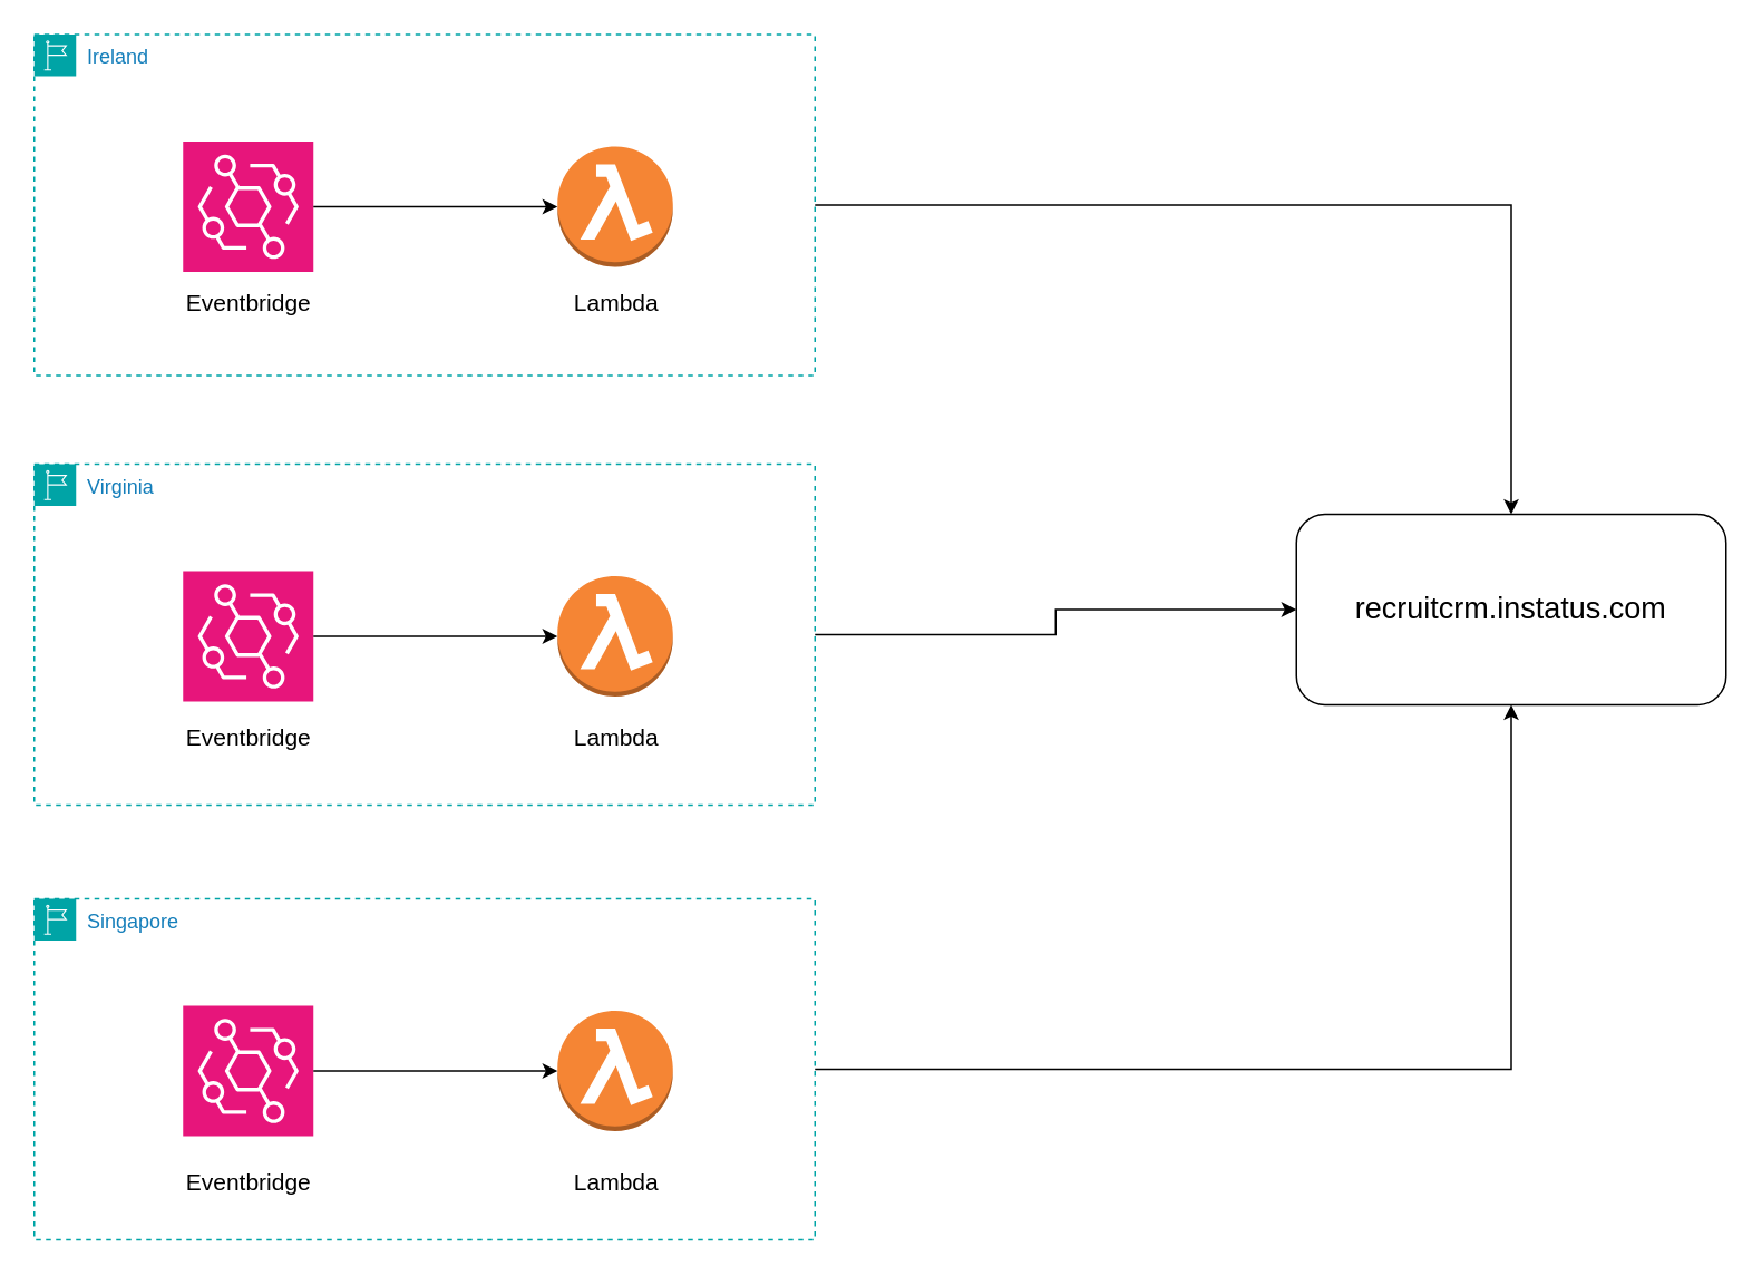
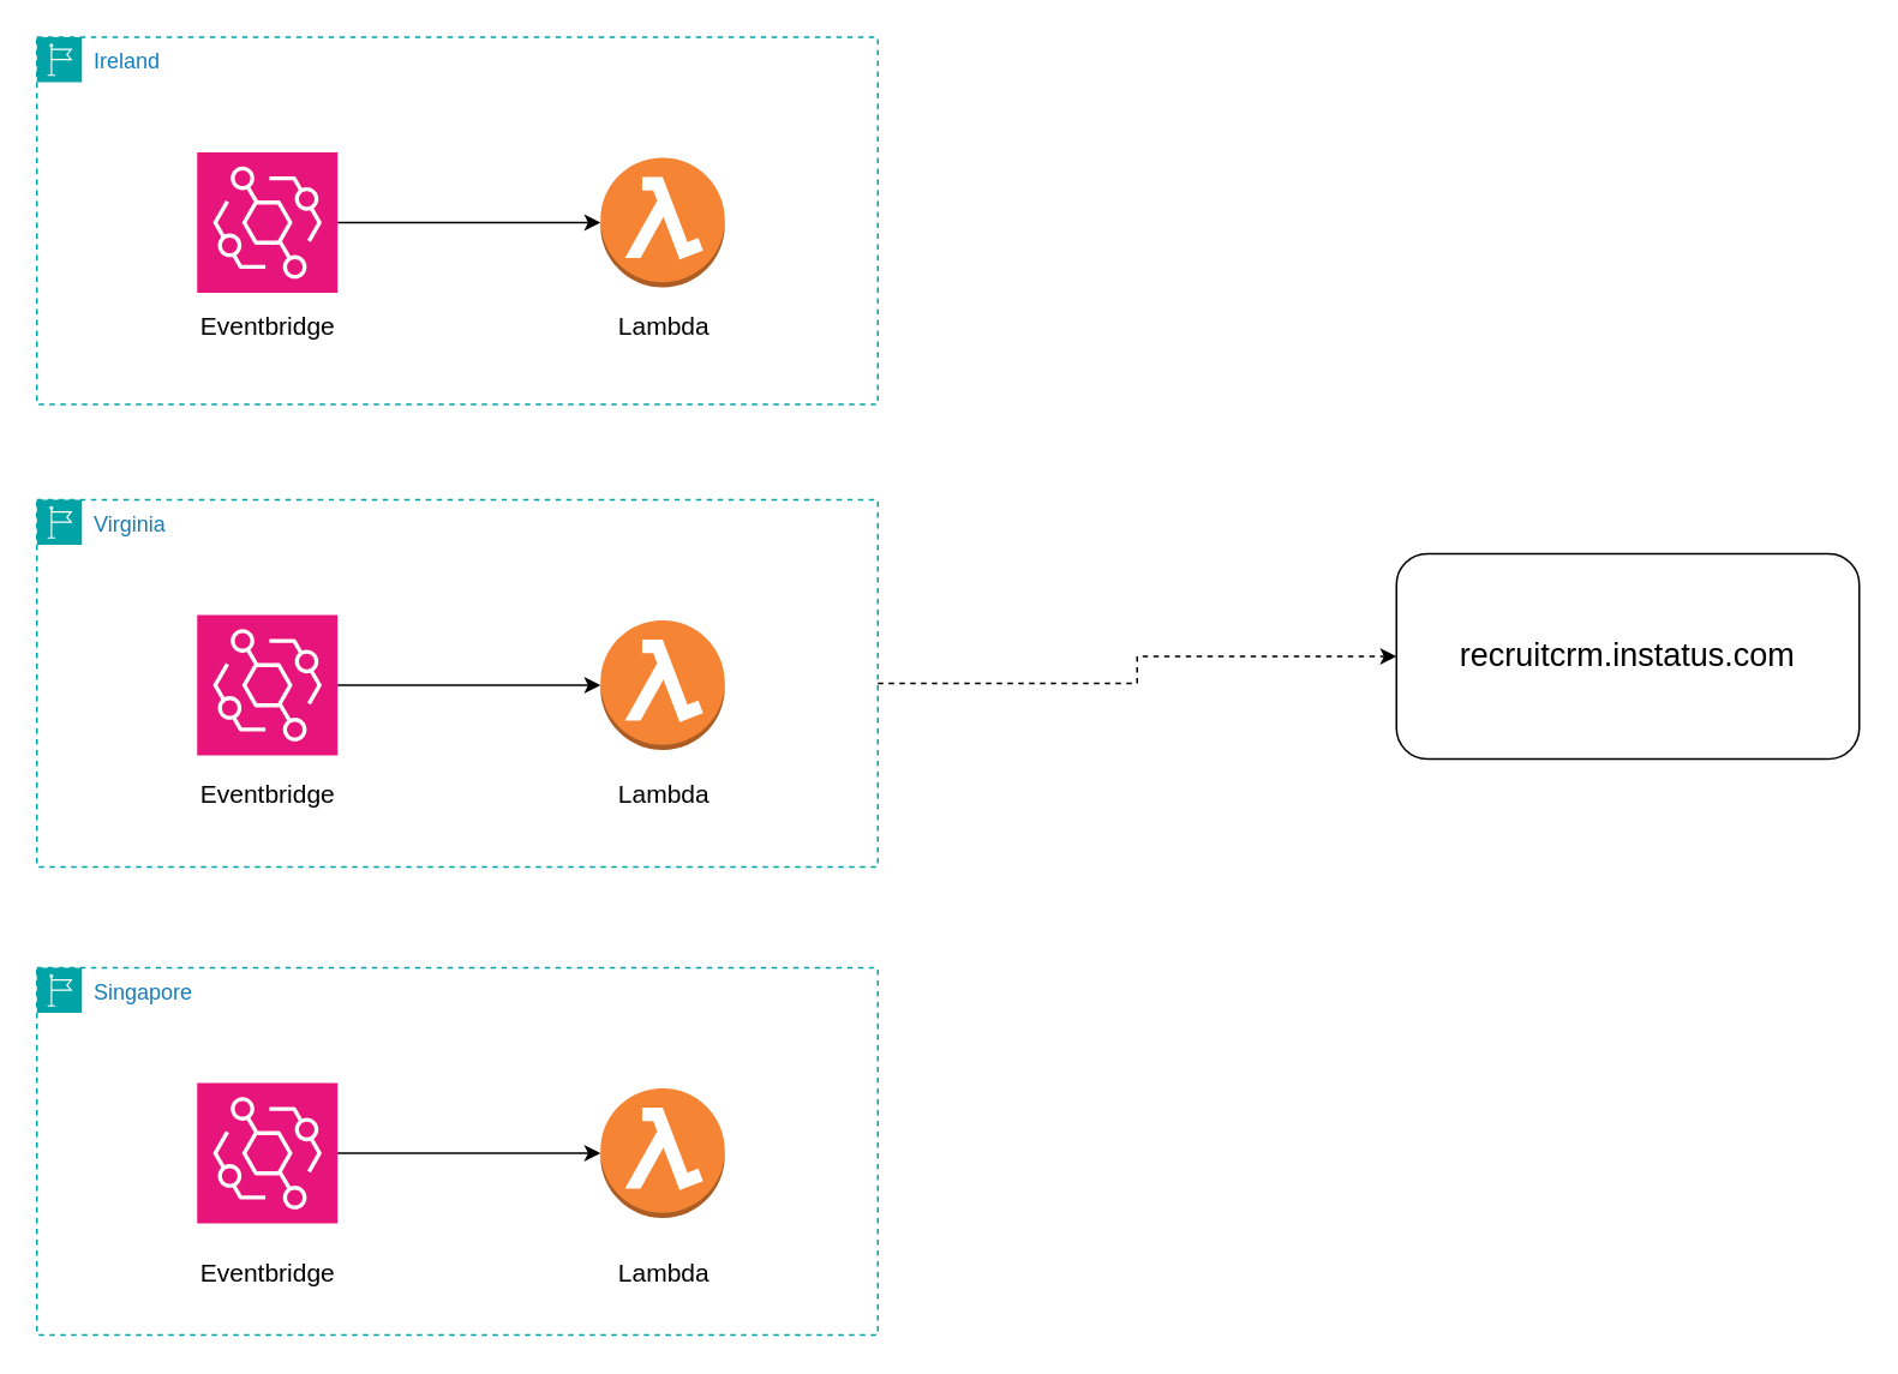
  <mxCell id="0" />
  <mxCell id="1" parent="0" />
- <mxCell id="2" style="edgeStyle=orthogonalEdgeStyle;rounded=0;orthogonalLoop=1;jettySize=auto;html=1;" edge="1" parent="1" source="3" target="23"><mxGeometry relative="1" as="geometry" /></mxCell>
  <mxCell id="3" value="Ireland" style="points=[[0,0],[0.25,0],[0.5,0],[0.75,0],[1,0],[1,0.25],[1,0.5],[1,0.75],[1,1],[0.75,1],[0.5,1],[0.25,1],[0,1],[0,0.75],[0,0.5],[0,0.25]];outlineConnect=0;gradientColor=none;html=1;whiteSpace=wrap;fontSize=12;fontStyle=0;container=1;pointerEvents=0;collapsible=0;recursiveResize=0;shape=mxgraph.aws4.group;grIcon=mxgraph.aws4.group_region;strokeColor=#00A4A6;fillColor=none;verticalAlign=top;align=left;spacingLeft=30;fontColor=#147EBA;dashed=1;" vertex="1" parent="1"><mxGeometry x="20" y="20" width="467" height="204" as="geometry" /></mxCell>
  <mxCell id="4" value="" style="outlineConnect=0;dashed=0;verticalLabelPosition=bottom;verticalAlign=top;align=center;html=1;shape=mxgraph.aws3.lambda_function;fillColor=#F58534;gradientColor=none;" vertex="1" parent="3"><mxGeometry x="313" y="67" width="69" height="72" as="geometry" /></mxCell>
  <mxCell id="5" value="" style="sketch=0;points=[[0,0,0],[0.25,0,0],[0.5,0,0],[0.75,0,0],[1,0,0],[0,1,0],[0.25,1,0],[0.5,1,0],[0.75,1,0],[1,1,0],[0,0.25,0],[0,0.5,0],[0,0.75,0],[1,0.25,0],[1,0.5,0],[1,0.75,0]];outlineConnect=0;fontColor=#232F3E;fillColor=#E7157B;strokeColor=#ffffff;dashed=0;verticalLabelPosition=bottom;verticalAlign=top;align=center;html=1;fontSize=12;fontStyle=0;aspect=fixed;shape=mxgraph.aws4.resourceIcon;resIcon=mxgraph.aws4.eventbridge;" vertex="1" parent="3"><mxGeometry x="89" y="64" width="78" height="78" as="geometry" /></mxCell>
  <mxCell id="6" style="edgeStyle=orthogonalEdgeStyle;rounded=0;orthogonalLoop=1;jettySize=auto;html=1;entryX=0;entryY=0.5;entryDx=0;entryDy=0;entryPerimeter=0;" edge="1" parent="3" source="5" target="4"><mxGeometry relative="1" as="geometry" /></mxCell>
  <mxCell id="7" value="&lt;font style=&quot;font-size: 14px;&quot;&gt;Eventbridge&lt;/font&gt;" style="text;html=1;align=center;verticalAlign=middle;resizable=0;points=[];autosize=1;strokeColor=none;fillColor=none;" vertex="1" parent="3"><mxGeometry x="81.5" y="146" width="93" height="29" as="geometry" /></mxCell>
  <mxCell id="8" value="&lt;font style=&quot;font-size: 14px;&quot;&gt;Lambda&lt;/font&gt;" style="text;html=1;align=center;verticalAlign=middle;resizable=0;points=[];autosize=1;strokeColor=none;fillColor=none;" vertex="1" parent="3"><mxGeometry x="313" y="146" width="69" height="29" as="geometry" /></mxCell>
- <mxCell id="9" style="edgeStyle=orthogonalEdgeStyle;rounded=0;orthogonalLoop=1;jettySize=auto;html=1;" edge="1" parent="1" source="10" target="23"><mxGeometry relative="1" as="geometry" /></mxCell>
+ <mxCell id="9" style="edgeStyle=orthogonalEdgeStyle;rounded=0;orthogonalLoop=1;jettySize=auto;html=1;dashed=1;" edge="1" parent="1" source="10" target="23"><mxGeometry relative="1" as="geometry" /></mxCell>
  <mxCell id="10" value="Virginia" style="points=[[0,0],[0.25,0],[0.5,0],[0.75,0],[1,0],[1,0.25],[1,0.5],[1,0.75],[1,1],[0.75,1],[0.5,1],[0.25,1],[0,1],[0,0.75],[0,0.5],[0,0.25]];outlineConnect=0;gradientColor=none;html=1;whiteSpace=wrap;fontSize=12;fontStyle=0;container=1;pointerEvents=0;collapsible=0;recursiveResize=0;shape=mxgraph.aws4.group;grIcon=mxgraph.aws4.group_region;strokeColor=#00A4A6;fillColor=none;verticalAlign=top;align=left;spacingLeft=30;fontColor=#147EBA;dashed=1;" vertex="1" parent="1"><mxGeometry x="20" y="277" width="467" height="204" as="geometry" /></mxCell>
  <mxCell id="11" value="" style="outlineConnect=0;dashed=0;verticalLabelPosition=bottom;verticalAlign=top;align=center;html=1;shape=mxgraph.aws3.lambda_function;fillColor=#F58534;gradientColor=none;" vertex="1" parent="10"><mxGeometry x="313" y="67" width="69" height="72" as="geometry" /></mxCell>
  <mxCell id="12" value="" style="sketch=0;points=[[0,0,0],[0.25,0,0],[0.5,0,0],[0.75,0,0],[1,0,0],[0,1,0],[0.25,1,0],[0.5,1,0],[0.75,1,0],[1,1,0],[0,0.25,0],[0,0.5,0],[0,0.75,0],[1,0.25,0],[1,0.5,0],[1,0.75,0]];outlineConnect=0;fontColor=#232F3E;fillColor=#E7157B;strokeColor=#ffffff;dashed=0;verticalLabelPosition=bottom;verticalAlign=top;align=center;html=1;fontSize=12;fontStyle=0;aspect=fixed;shape=mxgraph.aws4.resourceIcon;resIcon=mxgraph.aws4.eventbridge;" vertex="1" parent="10"><mxGeometry x="89" y="64" width="78" height="78" as="geometry" /></mxCell>
  <mxCell id="13" style="edgeStyle=orthogonalEdgeStyle;rounded=0;orthogonalLoop=1;jettySize=auto;html=1;entryX=0;entryY=0.5;entryDx=0;entryDy=0;entryPerimeter=0;" edge="1" parent="10" source="12" target="11"><mxGeometry relative="1" as="geometry" /></mxCell>
  <mxCell id="14" value="&lt;font style=&quot;font-size: 14px;&quot;&gt;Eventbridge&lt;/font&gt;" style="text;html=1;align=center;verticalAlign=middle;resizable=0;points=[];autosize=1;strokeColor=none;fillColor=none;" vertex="1" parent="10"><mxGeometry x="81.5" y="149" width="93" height="29" as="geometry" /></mxCell>
  <mxCell id="15" value="&lt;font style=&quot;font-size: 14px;&quot;&gt;Lambda&lt;/font&gt;" style="text;html=1;align=center;verticalAlign=middle;resizable=0;points=[];autosize=1;strokeColor=none;fillColor=none;" vertex="1" parent="10"><mxGeometry x="313" y="149" width="69" height="29" as="geometry" /></mxCell>
- <mxCell id="16" style="edgeStyle=orthogonalEdgeStyle;rounded=0;orthogonalLoop=1;jettySize=auto;html=1;entryX=0.5;entryY=1;entryDx=0;entryDy=0;" edge="1" parent="1" source="17" target="23"><mxGeometry relative="1" as="geometry" /></mxCell>
  <mxCell id="17" value="Singapore" style="points=[[0,0],[0.25,0],[0.5,0],[0.75,0],[1,0],[1,0.25],[1,0.5],[1,0.75],[1,1],[0.75,1],[0.5,1],[0.25,1],[0,1],[0,0.75],[0,0.5],[0,0.25]];outlineConnect=0;gradientColor=none;html=1;whiteSpace=wrap;fontSize=12;fontStyle=0;container=1;pointerEvents=0;collapsible=0;recursiveResize=0;shape=mxgraph.aws4.group;grIcon=mxgraph.aws4.group_region;strokeColor=#00A4A6;fillColor=none;verticalAlign=top;align=left;spacingLeft=30;fontColor=#147EBA;dashed=1;" vertex="1" parent="1"><mxGeometry x="20" y="537" width="467" height="204" as="geometry" /></mxCell>
  <mxCell id="18" value="" style="outlineConnect=0;dashed=0;verticalLabelPosition=bottom;verticalAlign=top;align=center;html=1;shape=mxgraph.aws3.lambda_function;fillColor=#F58534;gradientColor=none;" vertex="1" parent="17"><mxGeometry x="313" y="67" width="69" height="72" as="geometry" /></mxCell>
  <mxCell id="19" value="" style="sketch=0;points=[[0,0,0],[0.25,0,0],[0.5,0,0],[0.75,0,0],[1,0,0],[0,1,0],[0.25,1,0],[0.5,1,0],[0.75,1,0],[1,1,0],[0,0.25,0],[0,0.5,0],[0,0.75,0],[1,0.25,0],[1,0.5,0],[1,0.75,0]];outlineConnect=0;fontColor=#232F3E;fillColor=#E7157B;strokeColor=#ffffff;dashed=0;verticalLabelPosition=bottom;verticalAlign=top;align=center;html=1;fontSize=12;fontStyle=0;aspect=fixed;shape=mxgraph.aws4.resourceIcon;resIcon=mxgraph.aws4.eventbridge;" vertex="1" parent="17"><mxGeometry x="89" y="64" width="78" height="78" as="geometry" /></mxCell>
  <mxCell id="20" style="edgeStyle=orthogonalEdgeStyle;rounded=0;orthogonalLoop=1;jettySize=auto;html=1;entryX=0;entryY=0.5;entryDx=0;entryDy=0;entryPerimeter=0;" edge="1" parent="17" source="19" target="18"><mxGeometry relative="1" as="geometry" /></mxCell>
  <mxCell id="21" value="&lt;font style=&quot;font-size: 14px;&quot;&gt;Eventbridge&lt;/font&gt;" style="text;html=1;align=center;verticalAlign=middle;resizable=0;points=[];autosize=1;strokeColor=none;fillColor=none;" vertex="1" parent="17"><mxGeometry x="81.5" y="155" width="93" height="29" as="geometry" /></mxCell>
  <mxCell id="22" value="&lt;font style=&quot;font-size: 14px;&quot;&gt;Lambda&lt;/font&gt;" style="text;html=1;align=center;verticalAlign=middle;resizable=0;points=[];autosize=1;strokeColor=none;fillColor=none;" vertex="1" parent="17"><mxGeometry x="313" y="155" width="69" height="29" as="geometry" /></mxCell>
  <mxCell id="23" value="&lt;font style=&quot;font-size: 18px;&quot;&gt;recruitcrm.instatus.com&lt;/font&gt;" style="rounded=1;whiteSpace=wrap;html=1;" vertex="1" parent="1"><mxGeometry x="775" y="307" width="257" height="114" as="geometry" /></mxCell>
